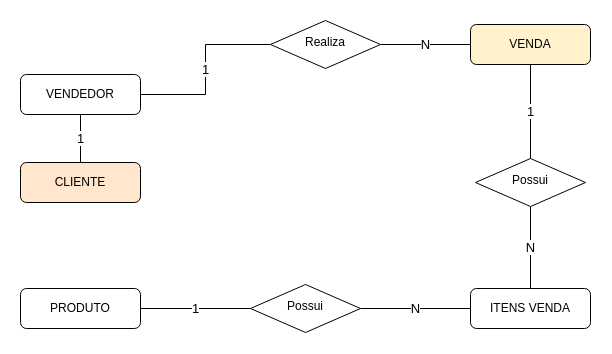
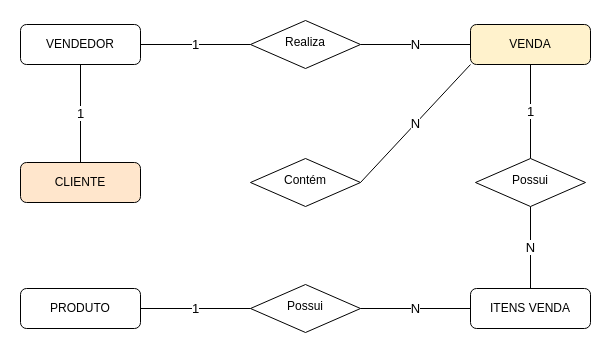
  <mxCell id="0" />
  <mxCell id="1" parent="0" />
  <mxCell id="2" value="1" style="edgeStyle=orthogonalEdgeStyle;rounded=0;orthogonalLoop=1;jettySize=auto;html=1;entryX=0;entryY=0.5;entryDx=0;entryDy=0;fontSize=13;endArrow=none;endFill=0;" edge="1" parent="1" source="3" target="18"><mxGeometry relative="1" as="geometry"><mxPoint x="240" y="44" as="targetPoint" /></mxGeometry></mxCell>
- <mxCell id="3" value="VENDEDOR" style="rounded=1;whiteSpace=wrap;html=1;fontSize=12;glass=0;strokeWidth=1;shadow=0;" parent="1" vertex="1"><mxGeometry x="20" y="74" width="120" height="40" as="geometry" /></mxCell>
+ <mxCell id="3" value="VENDEDOR" style="rounded=1;whiteSpace=wrap;html=1;fontSize=12;glass=0;strokeWidth=1;shadow=0;" parent="1" vertex="1"><mxGeometry x="20" y="24" width="120" height="40" as="geometry" /></mxCell>
  <mxCell id="4" value="N" style="edgeStyle=orthogonalEdgeStyle;rounded=0;orthogonalLoop=1;jettySize=auto;html=1;entryX=0;entryY=0.5;entryDx=0;entryDy=0;fontSize=13;endArrow=none;endFill=0;exitX=1;exitY=0.5;exitDx=0;exitDy=0;" edge="1" parent="1" source="18" target="6"><mxGeometry relative="1" as="geometry"><mxPoint x="370" y="44" as="sourcePoint" /></mxGeometry></mxCell>
  <mxCell id="5" value="1" style="edgeStyle=none;rounded=0;orthogonalLoop=1;jettySize=auto;html=1;entryX=0.5;entryY=0;entryDx=0;entryDy=0;fontSize=13;endArrow=none;endFill=0;" edge="1" parent="1" source="6" target="13"><mxGeometry relative="1" as="geometry" /></mxCell>
  <mxCell id="6" value="VENDA" style="rounded=1;whiteSpace=wrap;html=1;fontSize=12;glass=0;strokeWidth=1;shadow=0;fillColor=#fff2cc;" parent="1" vertex="1"><mxGeometry x="470" y="24" width="120" height="40" as="geometry" /></mxCell>
  <mxCell id="7" value="1" style="edgeStyle=orthogonalEdgeStyle;rounded=0;orthogonalLoop=1;jettySize=auto;html=1;fontSize=13;endArrow=none;endFill=0;" edge="1" parent="1" source="8" target="3"><mxGeometry relative="1" as="geometry"><mxPoint x="240" y="182" as="targetPoint" /></mxGeometry></mxCell>
  <mxCell id="8" value="CLIENTE" style="rounded=1;whiteSpace=wrap;html=1;fontSize=12;glass=0;strokeWidth=1;shadow=0;fillColor=#ffe6cc;" vertex="1" parent="1"><mxGeometry x="20" y="162" width="120" height="40" as="geometry" /></mxCell>
+ <mxCell id="9" value="N" style="rounded=0;orthogonalLoop=1;jettySize=auto;html=1;fontSize=13;endArrow=none;endFill=0;exitX=1;exitY=0.5;exitDx=0;exitDy=0;entryX=0;entryY=1;entryDx=0;entryDy=0;" edge="1" parent="1" source="17" target="6"><mxGeometry relative="1" as="geometry"><mxPoint x="370" y="182" as="sourcePoint" /><mxPoint x="500" y="68" as="targetPoint" /></mxGeometry></mxCell>
  <mxCell id="10" value="N" style="edgeStyle=none;rounded=0;orthogonalLoop=1;jettySize=auto;html=1;entryX=1;entryY=0.5;entryDx=0;entryDy=0;fontSize=13;endArrow=none;endFill=0;" edge="1" parent="1" source="11" target="16"><mxGeometry relative="1" as="geometry" /></mxCell>
  <mxCell id="11" value="ITENS VENDA" style="rounded=1;whiteSpace=wrap;html=1;fontSize=12;glass=0;strokeWidth=1;shadow=0;" vertex="1" parent="1"><mxGeometry x="470" y="288" width="120" height="40" as="geometry" /></mxCell>
  <mxCell id="12" value="N" style="edgeStyle=none;rounded=0;orthogonalLoop=1;jettySize=auto;html=1;entryX=0.5;entryY=0;entryDx=0;entryDy=0;fontSize=13;endArrow=none;endFill=0;" edge="1" parent="1" source="13" target="11"><mxGeometry relative="1" as="geometry" /></mxCell>
  <mxCell id="13" value="Possui" style="rhombus;whiteSpace=wrap;html=1;shadow=0;fontFamily=Helvetica;fontSize=12;align=center;strokeWidth=1;spacing=6;spacingTop=-4;" vertex="1" parent="1"><mxGeometry x="475" y="158" width="110" height="48" as="geometry" /></mxCell>
  <mxCell id="14" value="PRODUTO" style="rounded=1;whiteSpace=wrap;html=1;fontSize=12;glass=0;strokeWidth=1;shadow=0;" vertex="1" parent="1"><mxGeometry x="20" y="288" width="120" height="40" as="geometry" /></mxCell>
  <mxCell id="15" value="1" style="edgeStyle=none;rounded=0;orthogonalLoop=1;jettySize=auto;html=1;entryX=1;entryY=0.5;entryDx=0;entryDy=0;fontSize=13;endArrow=none;endFill=0;" edge="1" parent="1" source="16" target="14"><mxGeometry relative="1" as="geometry" /></mxCell>
  <mxCell id="16" value="Possui" style="rhombus;whiteSpace=wrap;html=1;shadow=0;fontFamily=Helvetica;fontSize=12;align=center;strokeWidth=1;spacing=6;spacingTop=-4;" vertex="1" parent="1"><mxGeometry x="250" y="284" width="110" height="48" as="geometry" /></mxCell>
- <mxCell id="18" value="Realiza" style="rhombus;whiteSpace=wrap;html=1;shadow=0;fontFamily=Helvetica;fontSize=12;align=center;strokeWidth=1;spacing=6;spacingTop=-4;" vertex="1" parent="1"><mxGeometry x="270" y="20" width="110" height="48" as="geometry" /></mxCell>
+ <mxCell id="17" value="Contém" style="rhombus;whiteSpace=wrap;html=1;shadow=0;fontFamily=Helvetica;fontSize=12;align=center;strokeWidth=1;spacing=6;spacingTop=-4;" vertex="1" parent="1"><mxGeometry x="250" y="158" width="110" height="48" as="geometry" /></mxCell>
+ <mxCell id="18" value="Realiza" style="rhombus;whiteSpace=wrap;html=1;shadow=0;fontFamily=Helvetica;fontSize=12;align=center;strokeWidth=1;spacing=6;spacingTop=-4;" vertex="1" parent="1"><mxGeometry x="250" y="20" width="110" height="48" as="geometry" /></mxCell>
